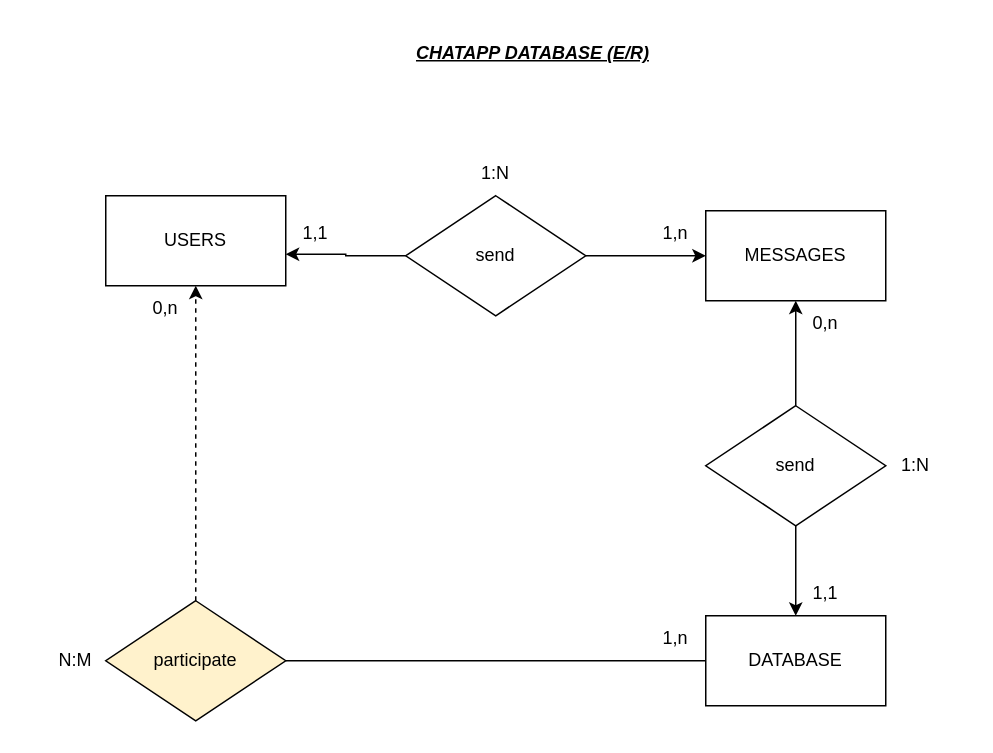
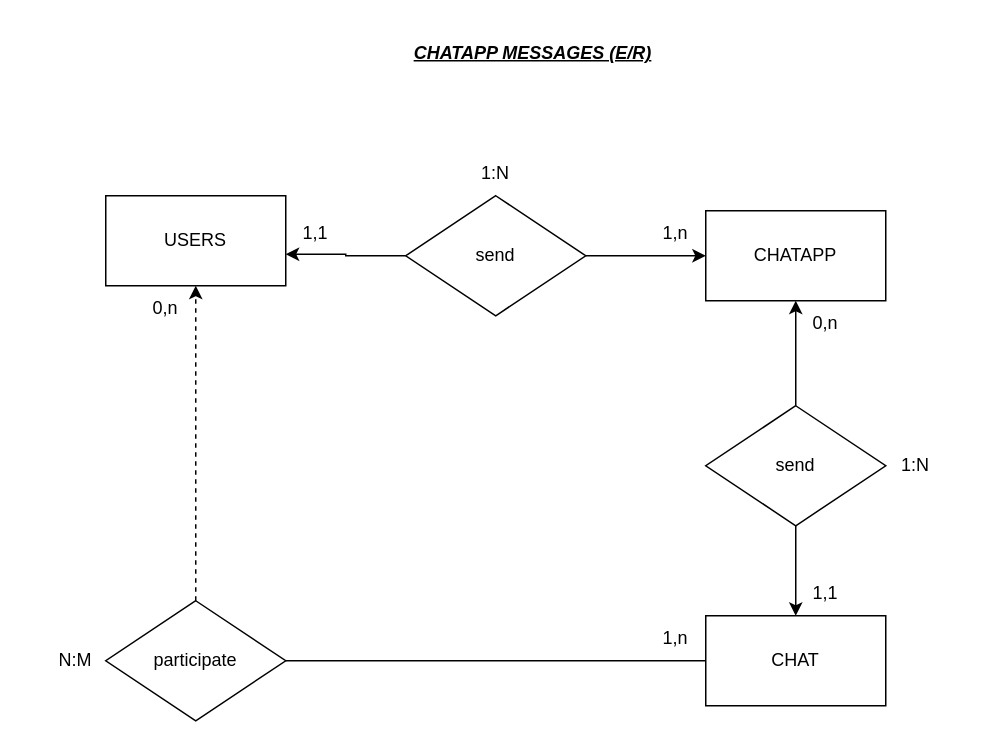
  <mxCell id="0" />
  <mxCell id="1" parent="0" />
  <mxCell id="2" value="USERS" style="rounded=0;whiteSpace=wrap;html=1;" vertex="1" parent="1"><mxGeometry x="70" y="130" width="120" height="60" as="geometry" /></mxCell>
- <mxCell id="3" value="MESSAGES" style="rounded=0;whiteSpace=wrap;html=1;" vertex="1" parent="1"><mxGeometry x="470" y="140" width="120" height="60" as="geometry" /></mxCell>
- <mxCell id="4" value="DATABASE" style="rounded=0;whiteSpace=wrap;html=1;" vertex="1" parent="1"><mxGeometry x="470" y="410" width="120" height="60" as="geometry" /></mxCell>
+ <mxCell id="3" value="CHATAPP" style="rounded=0;whiteSpace=wrap;html=1;" vertex="1" parent="1"><mxGeometry x="470" y="140" width="120" height="60" as="geometry" /></mxCell>
+ <mxCell id="4" value="CHAT" style="rounded=0;whiteSpace=wrap;html=1;" vertex="1" parent="1"><mxGeometry x="470" y="410" width="120" height="60" as="geometry" /></mxCell>
  <mxCell id="5" style="edgeStyle=orthogonalEdgeStyle;rounded=0;orthogonalLoop=1;jettySize=auto;html=1;exitX=0;exitY=0.5;exitDx=0;exitDy=0;entryX=1;entryY=0.65;entryDx=0;entryDy=0;entryPerimeter=0;" edge="1" parent="1" source="7" target="2"><mxGeometry relative="1" as="geometry" /></mxCell>
  <mxCell id="6" style="edgeStyle=orthogonalEdgeStyle;rounded=0;orthogonalLoop=1;jettySize=auto;html=1;exitX=1;exitY=0.5;exitDx=0;exitDy=0;entryX=0;entryY=0.5;entryDx=0;entryDy=0;" edge="1" parent="1" source="7" target="3"><mxGeometry relative="1" as="geometry" /></mxCell>
  <mxCell id="7" value="send" style="rhombus;whiteSpace=wrap;html=1;" vertex="1" parent="1"><mxGeometry x="270" y="130" width="120" height="80" as="geometry" /></mxCell>
  <mxCell id="8" style="edgeStyle=orthogonalEdgeStyle;rounded=0;orthogonalLoop=1;jettySize=auto;html=1;exitX=0.5;exitY=0;exitDx=0;exitDy=0;entryX=0.5;entryY=1;entryDx=0;entryDy=0;" edge="1" parent="1" source="10" target="3"><mxGeometry relative="1" as="geometry" /></mxCell>
  <mxCell id="9" style="edgeStyle=orthogonalEdgeStyle;rounded=0;orthogonalLoop=1;jettySize=auto;html=1;exitX=0.5;exitY=1;exitDx=0;exitDy=0;" edge="1" parent="1" source="10" target="4"><mxGeometry relative="1" as="geometry" /></mxCell>
  <mxCell id="10" value="send" style="rhombus;whiteSpace=wrap;html=1;" vertex="1" parent="1"><mxGeometry x="470" y="270" width="120" height="80" as="geometry" /></mxCell>
  <mxCell id="11" style="edgeStyle=orthogonalEdgeStyle;rounded=0;orthogonalLoop=1;jettySize=auto;html=1;exitX=1;exitY=0.5;exitDx=0;exitDy=0;endArrow=none;" edge="1" parent="1" source="13" target="4"><mxGeometry relative="1" as="geometry" /></mxCell>
  <mxCell id="12" style="edgeStyle=orthogonalEdgeStyle;rounded=0;orthogonalLoop=1;jettySize=auto;html=1;exitX=0.5;exitY=0;exitDx=0;exitDy=0;entryX=0.5;entryY=1;entryDx=0;entryDy=0;dashed=1;" edge="1" parent="1" source="13" target="2"><mxGeometry relative="1" as="geometry" /></mxCell>
- <mxCell id="13" value="participate" style="rhombus;whiteSpace=wrap;html=1;fillColor=#fff2cc;" vertex="1" parent="1"><mxGeometry x="70" y="400" width="120" height="80" as="geometry" /></mxCell>
+ <mxCell id="13" value="participate" style="rhombus;whiteSpace=wrap;html=1;" vertex="1" parent="1"><mxGeometry x="70" y="400" width="120" height="80" as="geometry" /></mxCell>
  <mxCell id="14" value="1,1" style="text;html=1;strokeColor=none;fillColor=none;align=center;verticalAlign=middle;whiteSpace=wrap;rounded=0;" vertex="1" parent="1"><mxGeometry x="180" y="140" width="60" height="30" as="geometry" /></mxCell>
  <mxCell id="15" value="1,n" style="text;html=1;strokeColor=none;fillColor=none;align=center;verticalAlign=middle;whiteSpace=wrap;rounded=0;" vertex="1" parent="1"><mxGeometry x="420" y="140" width="60" height="30" as="geometry" /></mxCell>
  <mxCell id="16" value="1:N" style="text;html=1;strokeColor=none;fillColor=none;align=center;verticalAlign=middle;whiteSpace=wrap;rounded=0;" vertex="1" parent="1"><mxGeometry x="300" y="100" width="60" height="30" as="geometry" /></mxCell>
  <mxCell id="17" value="0,n" style="text;html=1;strokeColor=none;fillColor=none;align=center;verticalAlign=middle;whiteSpace=wrap;rounded=0;" vertex="1" parent="1"><mxGeometry x="520" y="200" width="60" height="30" as="geometry" /></mxCell>
  <mxCell id="18" value="1,1" style="text;html=1;strokeColor=none;fillColor=none;align=center;verticalAlign=middle;whiteSpace=wrap;rounded=0;" vertex="1" parent="1"><mxGeometry x="520" y="380" width="60" height="30" as="geometry" /></mxCell>
  <mxCell id="19" value="1:N" style="text;html=1;strokeColor=none;fillColor=none;align=center;verticalAlign=middle;whiteSpace=wrap;rounded=0;" vertex="1" parent="1"><mxGeometry x="580" y="295" width="60" height="30" as="geometry" /></mxCell>
  <mxCell id="20" value="1,n" style="text;html=1;strokeColor=none;fillColor=none;align=center;verticalAlign=middle;whiteSpace=wrap;rounded=0;" vertex="1" parent="1"><mxGeometry x="420" y="410" width="60" height="30" as="geometry" /></mxCell>
  <mxCell id="21" value="0,n" style="text;html=1;strokeColor=none;fillColor=none;align=center;verticalAlign=middle;whiteSpace=wrap;rounded=0;" vertex="1" parent="1"><mxGeometry x="80" y="190" width="60" height="30" as="geometry" /></mxCell>
  <mxCell id="22" value="N:M" style="text;html=1;strokeColor=none;fillColor=none;align=center;verticalAlign=middle;whiteSpace=wrap;rounded=0;" vertex="1" parent="1"><mxGeometry x="20" y="425" width="60" height="30" as="geometry" /></mxCell>
- <mxCell id="23" value="&lt;b&gt;&lt;i&gt;&lt;u&gt;CHATAPP DATABASE (E/R)&lt;/u&gt;&lt;/i&gt;&lt;/b&gt;" style="text;html=1;strokeColor=none;fillColor=none;align=center;verticalAlign=middle;whiteSpace=wrap;rounded=0;" vertex="1" parent="1"><mxGeometry x="250" y="20" width="210" height="30" as="geometry" /></mxCell>
+ <mxCell id="23" value="&lt;b&gt;&lt;i&gt;&lt;u&gt;CHATAPP MESSAGES (E/R)&lt;/u&gt;&lt;/i&gt;&lt;/b&gt;" style="text;html=1;strokeColor=none;fillColor=none;align=center;verticalAlign=middle;whiteSpace=wrap;rounded=0;" vertex="1" parent="1"><mxGeometry x="250" y="20" width="210" height="30" as="geometry" /></mxCell>
